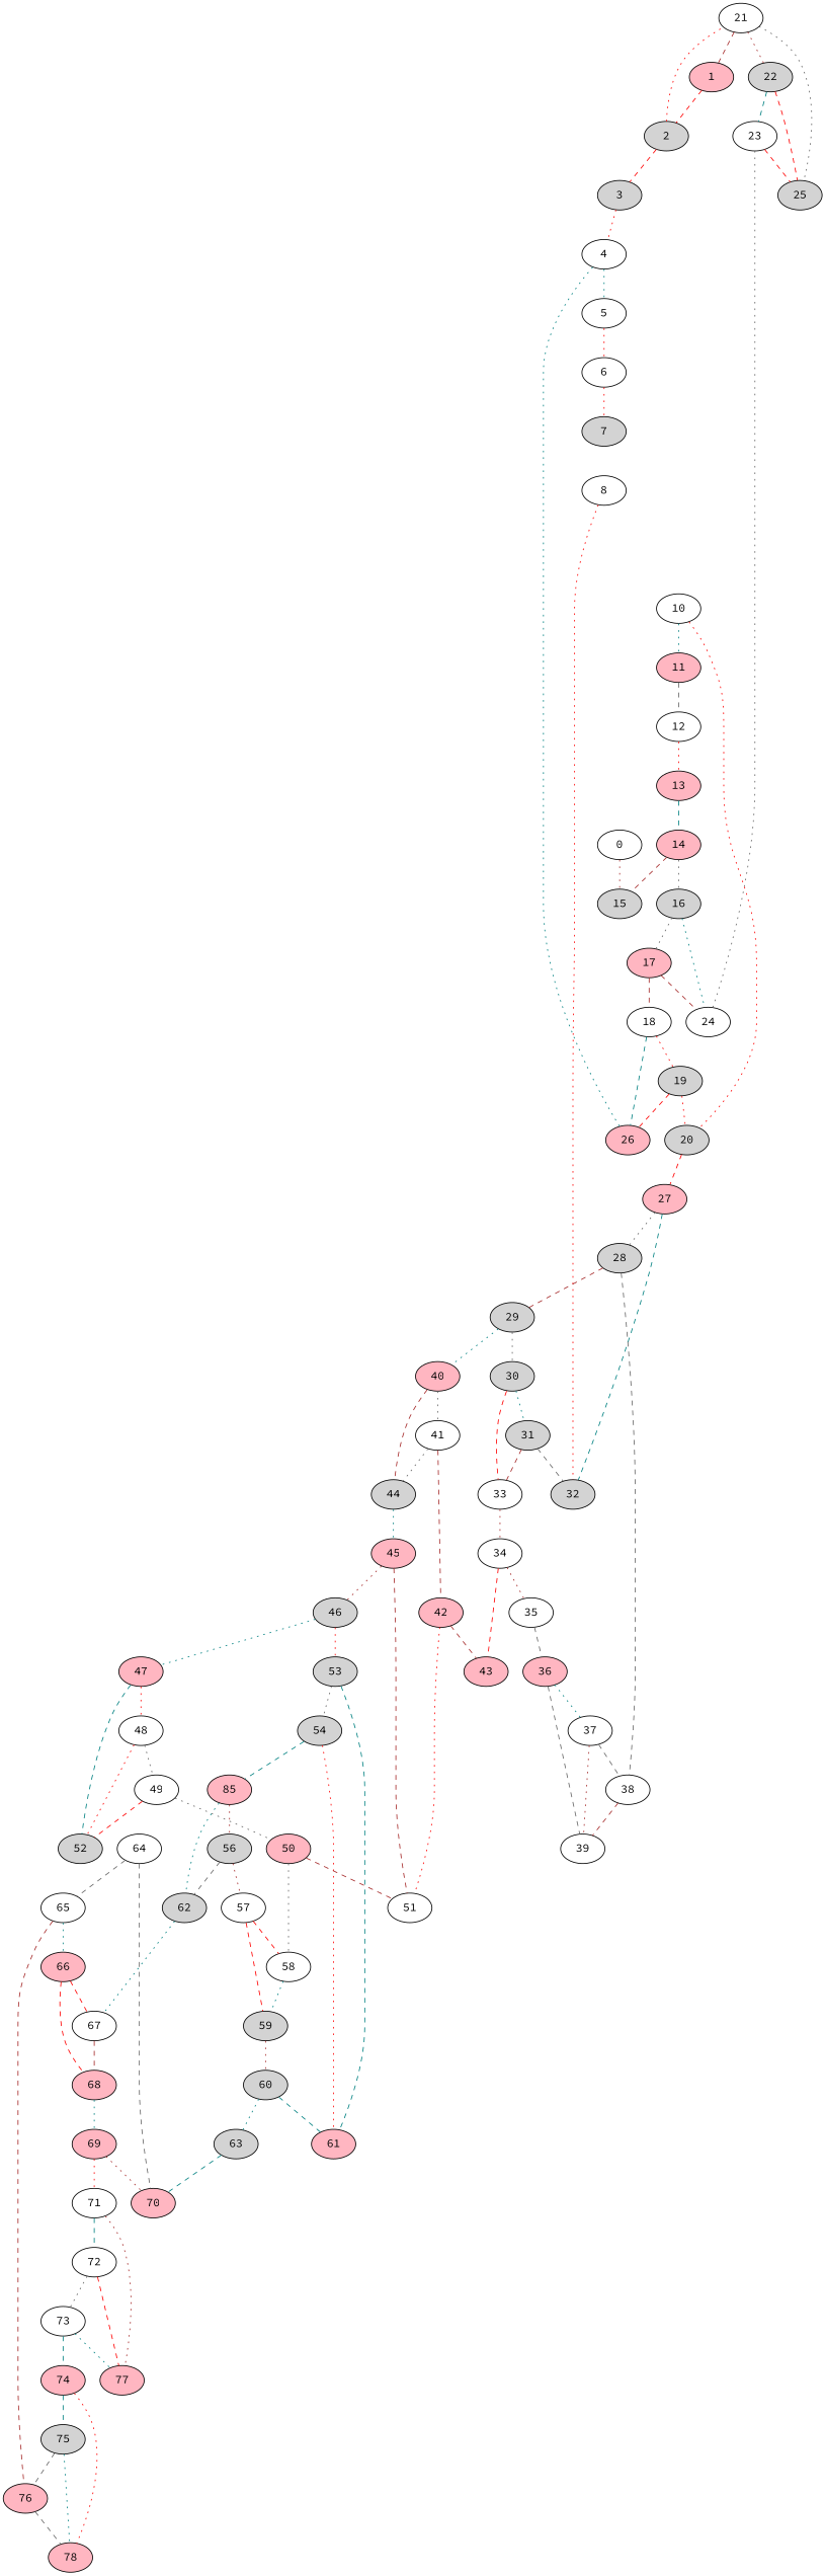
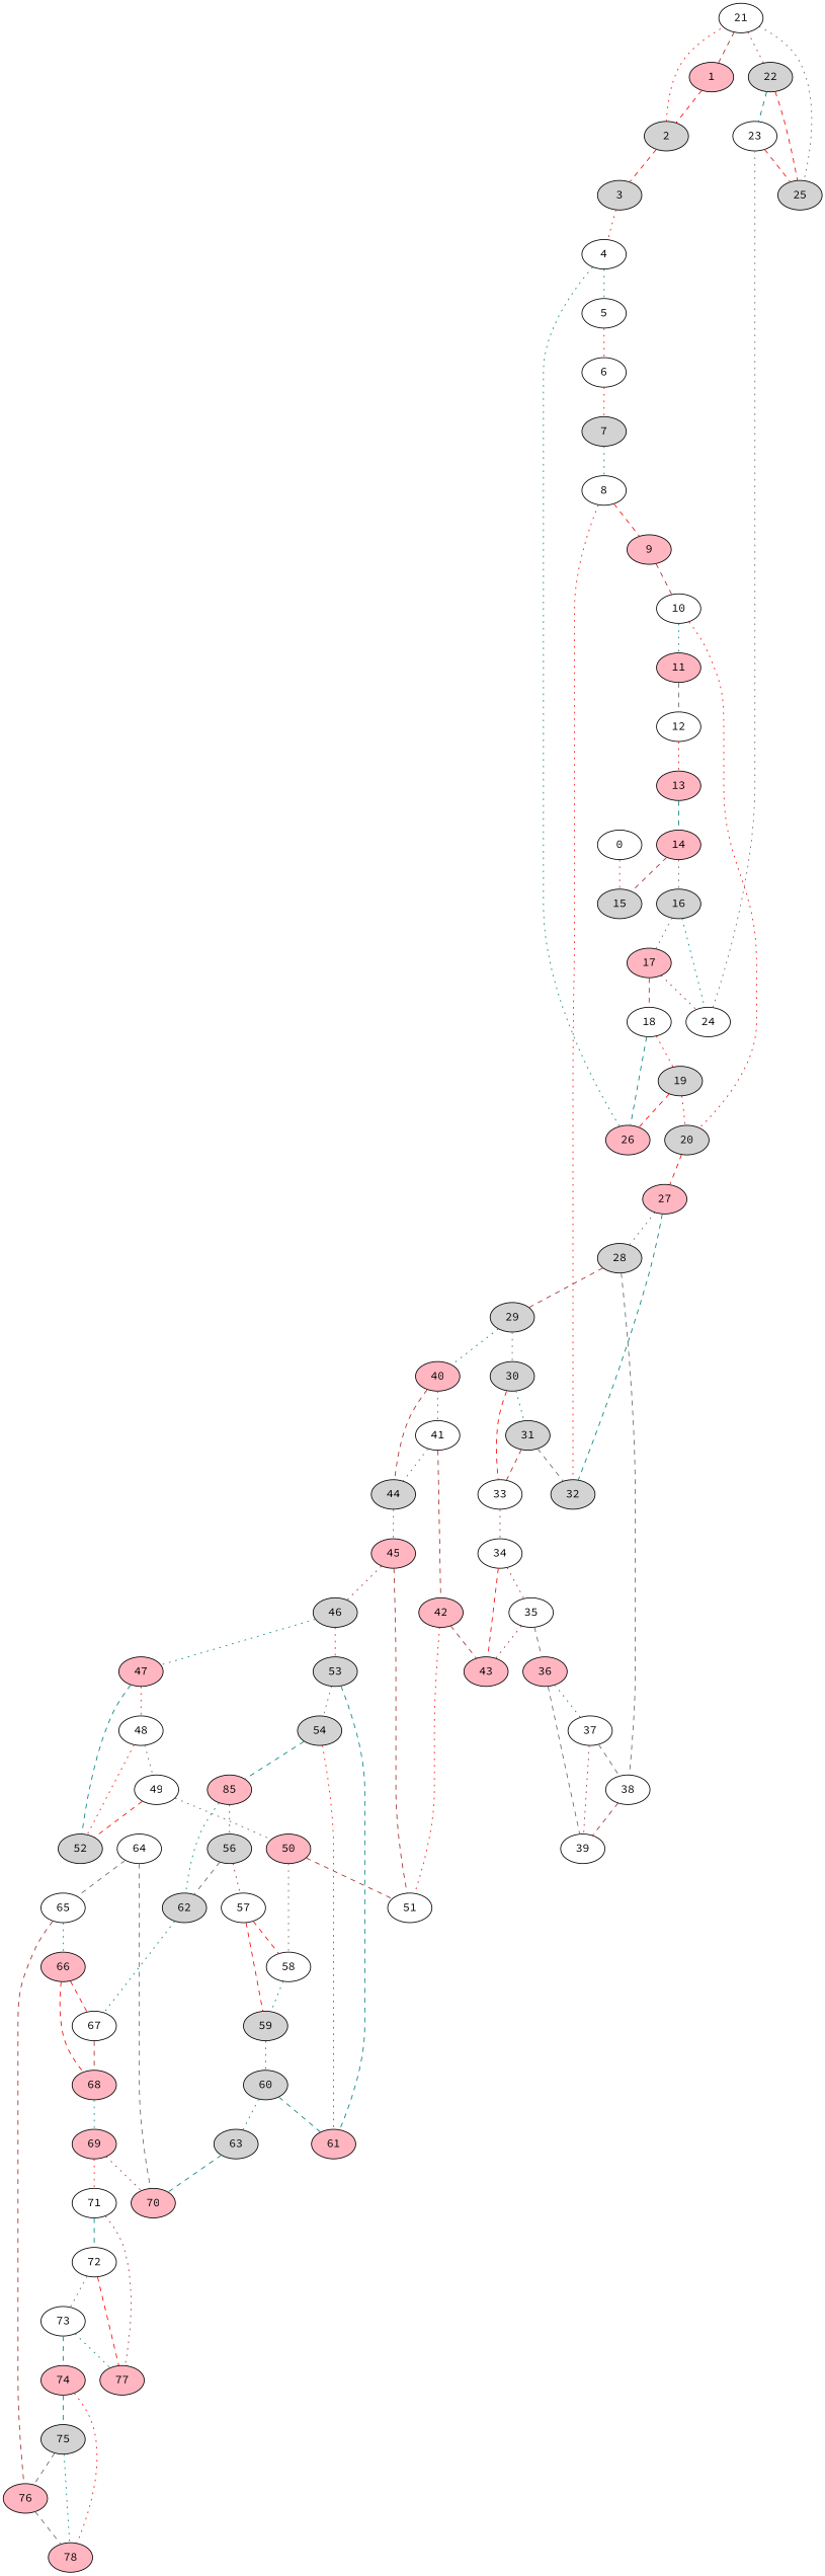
  graph {
    fontname="Source Code Pro"
    node [fillcolor=white fontname="Source Code Pro" style=filled]
    edge [color=red fontname="Source Code Pro" style=dotted]
    15 [fillcolor=lightgrey]
    0
    1 [fillcolor=lightpink]
    2 [fillcolor=lightgrey]
    3 [fillcolor=lightgrey]
    21
    4
    22 [fillcolor=lightgrey]
    25 [fillcolor=lightgrey]
    5
    26 [fillcolor=lightpink]
    23
    6
    7 [fillcolor=lightgrey]
    8
+   9 [fillcolor=lightpink]
    32 [fillcolor=lightgrey]
    10
    11 [fillcolor=lightpink]
    20 [fillcolor=lightgrey]
    12
    27 [fillcolor=lightpink]
    13 [fillcolor=lightpink]
    28 [fillcolor=lightgrey]
    14 [fillcolor=lightpink]
    16 [fillcolor=lightgrey]
    17 [fillcolor=lightpink]
    24
    18
    19 [fillcolor=lightgrey]
    29 [fillcolor=lightgrey]
    38
    30 [fillcolor=lightgrey]
    40 [fillcolor=lightpink]
    39
    31 [fillcolor=lightgrey]
    33
    41
    44 [fillcolor=lightgrey]
    34
    42 [fillcolor=lightpink]
    45 [fillcolor=lightpink]
    35
    43 [fillcolor=lightpink]
    36 [fillcolor=lightpink]
    37
    51
    46 [fillcolor=lightgrey]
    47 [fillcolor=lightpink]
    53 [fillcolor=lightgrey]
    48
    52 [fillcolor=lightgrey]
    54 [fillcolor=lightgrey]
    61 [fillcolor=lightpink]
    49
    n56 [fillcolor=lightpink label=85]
    50 [fillcolor=lightpink]
    58
    59 [fillcolor=lightgrey]
    60 [fillcolor=lightgrey]
    56 [fillcolor=lightgrey]
    62 [fillcolor=lightgrey]
    57
    67
    68 [fillcolor=lightpink]
    63 [fillcolor=lightgrey]
    70 [fillcolor=lightpink]
    64
    65
    69 [fillcolor=lightpink]
    66 [fillcolor=lightpink]
    76 [fillcolor=lightpink]
    78 [fillcolor=lightpink]
    71
    72
    77 [fillcolor=lightpink]
    73
    74 [fillcolor=lightpink]
    75 [fillcolor=lightgrey]
    0 -- 15 [color=brown]
    1 -- 2 [style=dashed]
    2 -- 3 [style=dashed]
    2 -- 21
    3 -- 4
    21 -- 1 [color=brown style=dashed]
    21 -- 22 [color=brown]
    21 -- 25 [color=gray40]
    4 -- 5 [color=teal]
    4 -- 26 [color=teal]
    22 -- 25 [style=dashed]
    22 -- 23 [color=teal style=dashed]
    5 -- 6
    23 -- 25 [style=dashed]
    23 -- 24 [color=gray40]
    6 -- 7
+   7 -- 8 [color=teal]
+   8 -- 9 [style=dashed]
    8 -- 32
+   9 -- 10 [color=brown style=dashed]
    10 -- 11 [color=teal]
    10 -- 20
    11 -- 12 [color=gray40 style=dashed]
    20 -- 27 [style=dashed]
    12 -- 13
    27 -- 32 [color=teal style=dashed]
    27 -- 28 [color=gray40]
    13 -- 14 [color=teal style=dashed]
    28 -- 29 [color=brown style=dashed]
    28 -- 38 [color=gray40 style=dashed]
    14 -- 15 [color=brown style=dashed]
    14 -- 16 [color=gray40]
    16 -- 17 [color=gray40]
    16 -- 24 [color=teal]
-   17 -- 24 [color=brown style=dashed]
+   17 -- 24 [color=brown]
    17 -- 18 [color=brown style=dashed]
    18 -- 26 [color=teal style=dashed]
    18 -- 19
    19 -- 26 [style=dashed]
    19 -- 20
    29 -- 30 [color=gray40]
    29 -- 40 [color=teal]
    38 -- 39 [color=brown style=dashed]
    30 -- 31 [color=teal]
    30 -- 33 [style=dashed]
    40 -- 41 [color=gray40]
    40 -- 44 [color=brown style=dashed]
    31 -- 32 [color=gray40 style=dashed]
    31 -- 33 [color=brown style=dashed]
    33 -- 34 [color=brown]
    41 -- 44 [color=gray40]
    41 -- 42 [color=brown style=dashed]
    44 -- 45 [color=teal]
    34 -- 35 [color=brown]
    34 -- 43 [style=dashed]
    42 -- 43 [color=brown style=dashed]
    42 -- 51
    45 -- 51 [color=brown style=dashed]
    45 -- 46 [color=brown]
+   35 -- 43 [color=brown]
    35 -- 36 [color=gray40 style=dashed]
    36 -- 39 [color=gray40 style=dashed]
    36 -- 37 [color=teal]
    37 -- 38 [color=gray40 style=dashed]
    37 -- 39 [color=brown]
    46 -- 47 [color=teal]
    46 -- 53
    47 -- 48
    47 -- 52 [color=teal style=dashed]
    53 -- 54 [color=gray40]
    53 -- 61 [color=teal style=dashed]
    48 -- 52
    48 -- 49 [color=gray40]
    54 -- 61
    54 -- n56 [color=teal style=dashed]
    49 -- 52 [style=dashed]
    49 -- 50 [color=gray40]
    n56 -- 56 [color=brown]
    n56 -- 62 [color=teal]
    50 -- 51 [color=brown style=dashed]
    50 -- 58 [color=gray40]
    58 -- 59 [color=teal]
    59 -- 60 [color=brown]
    60 -- 61 [color=teal style=dashed]
    60 -- 63 [color=teal]
    56 -- 62 [color=gray40 style=dashed]
    56 -- 57 [color=brown]
    62 -- 67 [color=teal]
    57 -- 58 [style=dashed]
    57 -- 59 [style=dashed]
    67 -- 68 [color=brown style=dashed]
    68 -- 69 [color=teal]
    63 -- 70 [color=teal style=dashed]
    64 -- 70 [color=gray40 style=dashed]
    64 -- 65 [color=gray40 style=dashed]
    65 -- 66 [color=teal]
    65 -- 76 [color=brown style=dashed]
    69 -- 70 [color=brown]
    69 -- 71
    66 -- 67 [style=dashed]
    66 -- 68 [style=dashed]
    76 -- 78 [color=gray40 style=dashed]
    71 -- 72 [color=teal style=dashed]
    71 -- 77 [color=brown]
    72 -- 77 [style=dashed]
    72 -- 73 [color=gray40]
    73 -- 77 [color=teal]
    73 -- 74 [color=teal style=dashed]
    74 -- 78
    74 -- 75 [color=teal style=dashed]
    75 -- 76 [color=gray40 style=dashed]
    75 -- 78 [color=teal]
  }
